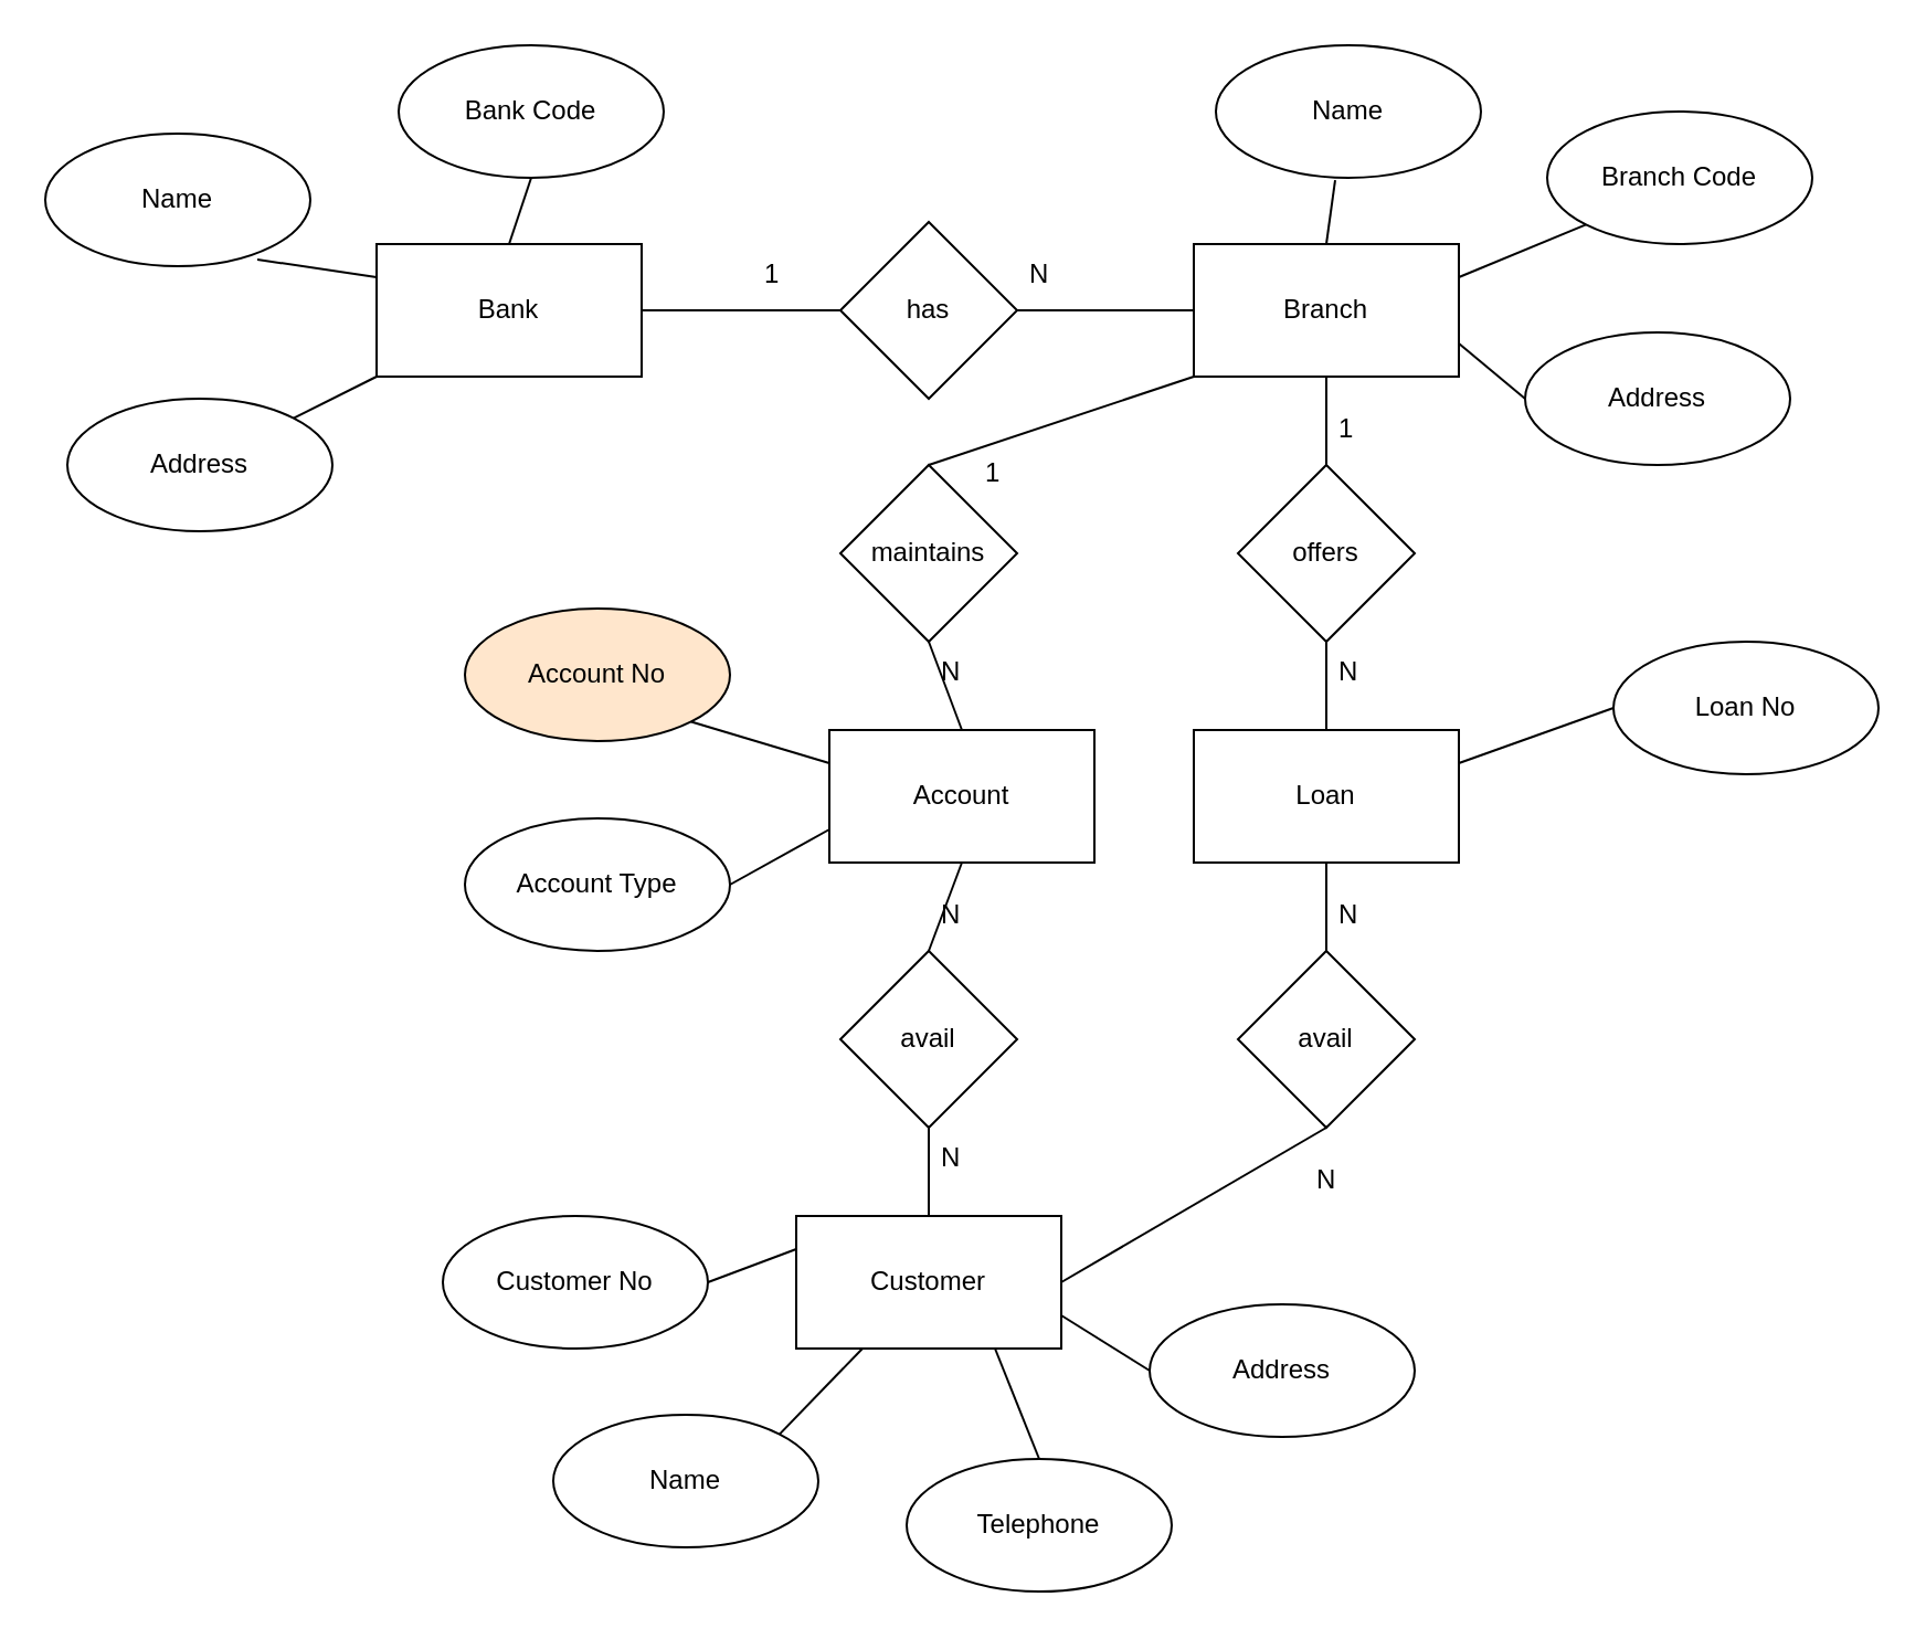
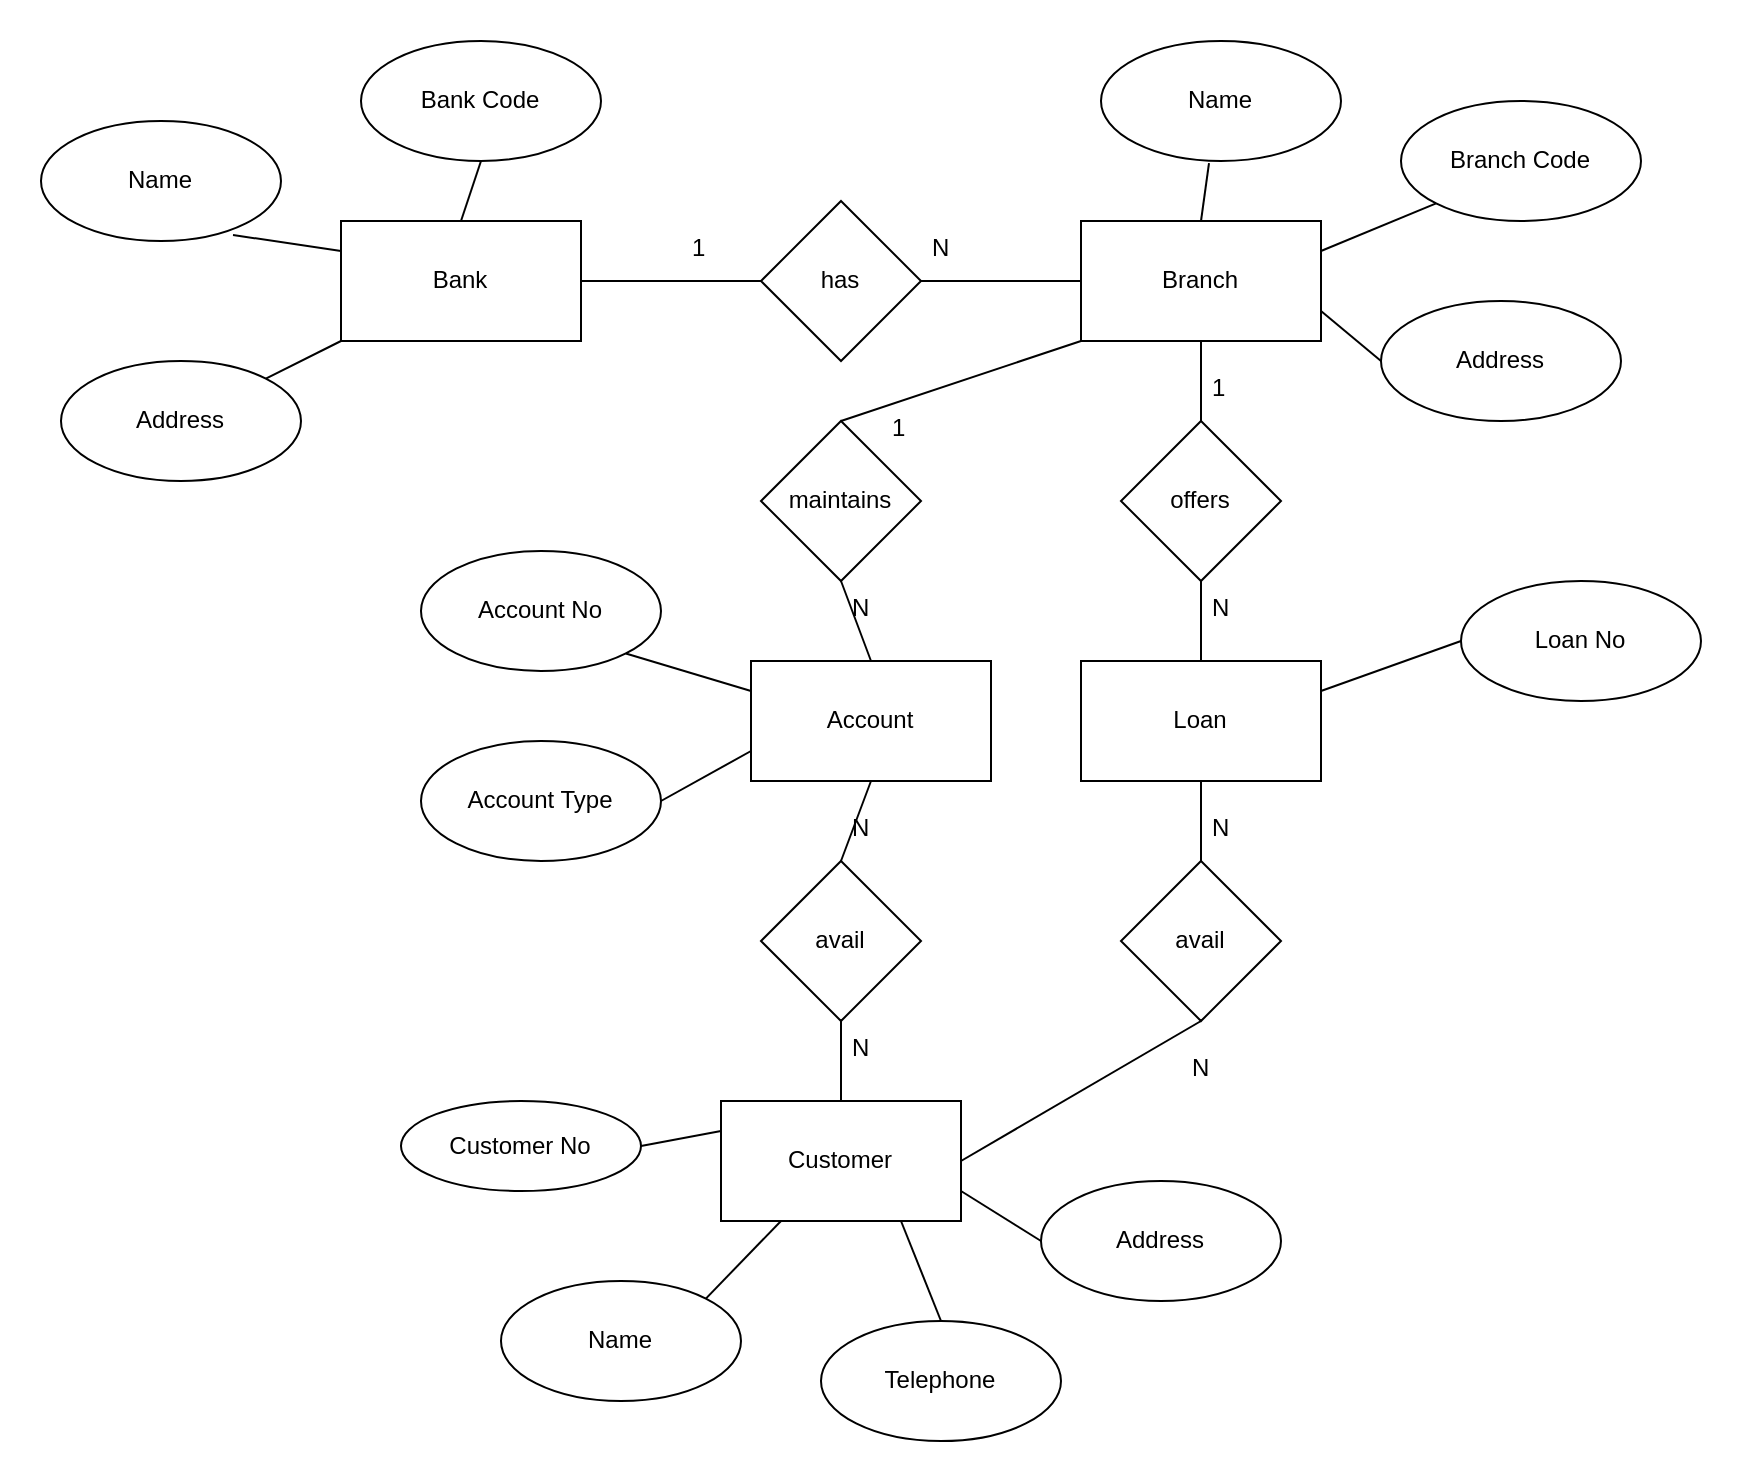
  <mxCell id="0" />
  <mxCell id="1" parent="0" />
  <mxCell id="2" value="Bank" style="rounded=0;whiteSpace=wrap;html=1;" vertex="1" parent="1"><mxGeometry x="170" y="110" width="120" height="60" as="geometry" /></mxCell>
  <mxCell id="3" value="Branch" style="rounded=0;whiteSpace=wrap;html=1;" vertex="1" parent="1"><mxGeometry x="540" y="110" width="120" height="60" as="geometry" /></mxCell>
  <mxCell id="4" value="has" style="rhombus;whiteSpace=wrap;html=1;" vertex="1" parent="1"><mxGeometry x="380" y="100" width="80" height="80" as="geometry" /></mxCell>
  <mxCell id="5" value="" style="endArrow=none;html=1;rounded=0;exitX=1;exitY=0.5;exitDx=0;exitDy=0;entryX=0;entryY=0.5;entryDx=0;entryDy=0;" edge="1" parent="1" source="2" target="4"><mxGeometry width="50" height="50" relative="1" as="geometry"><mxPoint x="330" y="190" as="sourcePoint" /><mxPoint x="380" y="140" as="targetPoint" /></mxGeometry></mxCell>
  <mxCell id="6" value="" style="endArrow=none;html=1;rounded=0;entryX=0;entryY=0.5;entryDx=0;entryDy=0;exitX=1;exitY=0.5;exitDx=0;exitDy=0;" edge="1" parent="1" source="4" target="3"><mxGeometry width="50" height="50" relative="1" as="geometry"><mxPoint x="700" y="400" as="sourcePoint" /><mxPoint x="750" y="350" as="targetPoint" /></mxGeometry></mxCell>
  <mxCell id="7" value="offers" style="rhombus;whiteSpace=wrap;html=1;" vertex="1" parent="1"><mxGeometry x="560" y="210" width="80" height="80" as="geometry" /></mxCell>
  <mxCell id="8" value="Loan" style="rounded=0;whiteSpace=wrap;html=1;" vertex="1" parent="1"><mxGeometry x="540" y="330" width="120" height="60" as="geometry" /></mxCell>
  <mxCell id="9" value="" style="endArrow=none;html=1;rounded=0;entryX=0.5;entryY=1;entryDx=0;entryDy=0;exitX=0.5;exitY=0;exitDx=0;exitDy=0;" edge="1" parent="1" source="7" target="3"><mxGeometry width="50" height="50" relative="1" as="geometry"><mxPoint x="530" y="210" as="sourcePoint" /><mxPoint x="510" y="260" as="targetPoint" /></mxGeometry></mxCell>
  <mxCell id="10" value="" style="endArrow=none;html=1;rounded=0;entryX=0.5;entryY=1;entryDx=0;entryDy=0;exitX=0.5;exitY=0;exitDx=0;exitDy=0;" edge="1" parent="1" source="8" target="7"><mxGeometry width="50" height="50" relative="1" as="geometry"><mxPoint x="460" y="310" as="sourcePoint" /><mxPoint x="510" y="260" as="targetPoint" /></mxGeometry></mxCell>
  <mxCell id="11" value="maintains" style="rhombus;whiteSpace=wrap;html=1;" vertex="1" parent="1"><mxGeometry x="380" y="210" width="80" height="80" as="geometry" /></mxCell>
  <mxCell id="12" value="Account" style="rounded=0;whiteSpace=wrap;html=1;" vertex="1" parent="1"><mxGeometry x="375" y="330" width="120" height="60" as="geometry" /></mxCell>
  <mxCell id="13" value="" style="endArrow=none;html=1;rounded=0;entryX=0;entryY=1;entryDx=0;entryDy=0;exitX=0.5;exitY=0;exitDx=0;exitDy=0;" edge="1" parent="1" source="11" target="3"><mxGeometry width="50" height="50" relative="1" as="geometry"><mxPoint x="460" y="310" as="sourcePoint" /><mxPoint x="510" y="260" as="targetPoint" /></mxGeometry></mxCell>
  <mxCell id="14" value="" style="endArrow=none;html=1;rounded=0;entryX=0.5;entryY=1;entryDx=0;entryDy=0;exitX=0.5;exitY=0;exitDx=0;exitDy=0;" edge="1" parent="1" source="12" target="11"><mxGeometry width="50" height="50" relative="1" as="geometry"><mxPoint x="460" y="310" as="sourcePoint" /><mxPoint x="510" y="260" as="targetPoint" /></mxGeometry></mxCell>
  <mxCell id="15" value="Customer" style="rounded=0;whiteSpace=wrap;html=1;" vertex="1" parent="1"><mxGeometry x="360" y="550" width="120" height="60" as="geometry" /></mxCell>
  <mxCell id="16" value="avail" style="rhombus;whiteSpace=wrap;html=1;" vertex="1" parent="1"><mxGeometry x="380" y="430" width="80" height="80" as="geometry" /></mxCell>
  <mxCell id="17" value="" style="endArrow=none;html=1;rounded=0;entryX=0.5;entryY=1;entryDx=0;entryDy=0;exitX=0.5;exitY=0;exitDx=0;exitDy=0;" edge="1" parent="1" source="16" target="12"><mxGeometry width="50" height="50" relative="1" as="geometry"><mxPoint x="700" y="410" as="sourcePoint" /><mxPoint x="750" y="360" as="targetPoint" /></mxGeometry></mxCell>
  <mxCell id="18" value="" style="endArrow=none;html=1;rounded=0;entryX=0.5;entryY=1;entryDx=0;entryDy=0;exitX=0.5;exitY=0;exitDx=0;exitDy=0;" edge="1" parent="1" source="15" target="16"><mxGeometry width="50" height="50" relative="1" as="geometry"><mxPoint x="700" y="410" as="sourcePoint" /><mxPoint x="750" y="360" as="targetPoint" /></mxGeometry></mxCell>
  <mxCell id="19" value="avail" style="rhombus;whiteSpace=wrap;html=1;" vertex="1" parent="1"><mxGeometry x="560" y="430" width="80" height="80" as="geometry" /></mxCell>
  <mxCell id="20" value="" style="endArrow=none;html=1;rounded=0;entryX=0.5;entryY=1;entryDx=0;entryDy=0;exitX=0.5;exitY=0;exitDx=0;exitDy=0;" edge="1" parent="1" source="19" target="8"><mxGeometry width="50" height="50" relative="1" as="geometry"><mxPoint x="700" y="410" as="sourcePoint" /><mxPoint x="750" y="360" as="targetPoint" /></mxGeometry></mxCell>
  <mxCell id="21" value="" style="endArrow=none;html=1;rounded=0;entryX=0.5;entryY=1;entryDx=0;entryDy=0;exitX=1;exitY=0.5;exitDx=0;exitDy=0;" edge="1" parent="1" source="15" target="19"><mxGeometry width="50" height="50" relative="1" as="geometry"><mxPoint x="700" y="410" as="sourcePoint" /><mxPoint x="750" y="360" as="targetPoint" /></mxGeometry></mxCell>
  <mxCell id="22" value="1" style="text;strokeColor=none;fillColor=none;spacingLeft=4;spacingRight=4;overflow=hidden;rotatable=0;points=[[0,0.5],[1,0.5]];portConstraint=eastwest;fontSize=12;" vertex="1" parent="1"><mxGeometry x="340" y="110" width="40" height="30" as="geometry" /></mxCell>
  <mxCell id="23" value="N" style="text;strokeColor=none;fillColor=none;spacingLeft=4;spacingRight=4;overflow=hidden;rotatable=0;points=[[0,0.5],[1,0.5]];portConstraint=eastwest;fontSize=12;" vertex="1" parent="1"><mxGeometry x="460" y="110" width="40" height="30" as="geometry" /></mxCell>
  <mxCell id="24" value="1" style="text;strokeColor=none;fillColor=none;spacingLeft=4;spacingRight=4;overflow=hidden;rotatable=0;points=[[0,0.5],[1,0.5]];portConstraint=eastwest;fontSize=12;" vertex="1" parent="1"><mxGeometry x="600" y="180" width="40" height="30" as="geometry" /></mxCell>
  <mxCell id="25" value="N" style="text;strokeColor=none;fillColor=none;spacingLeft=4;spacingRight=4;overflow=hidden;rotatable=0;points=[[0,0.5],[1,0.5]];portConstraint=eastwest;fontSize=12;" vertex="1" parent="1"><mxGeometry x="600" y="290" width="40" height="30" as="geometry" /></mxCell>
  <mxCell id="26" value="N" style="text;strokeColor=none;fillColor=none;spacingLeft=4;spacingRight=4;overflow=hidden;rotatable=0;points=[[0,0.5],[1,0.5]];portConstraint=eastwest;fontSize=12;" vertex="1" parent="1"><mxGeometry x="420" y="290" width="40" height="30" as="geometry" /></mxCell>
  <mxCell id="27" value="1" style="text;strokeColor=none;fillColor=none;spacingLeft=4;spacingRight=4;overflow=hidden;rotatable=0;points=[[0,0.5],[1,0.5]];portConstraint=eastwest;fontSize=12;" vertex="1" parent="1"><mxGeometry x="440" y="200" width="40" height="30" as="geometry" /></mxCell>
  <mxCell id="28" value="N" style="text;strokeColor=none;fillColor=none;spacingLeft=4;spacingRight=4;overflow=hidden;rotatable=0;points=[[0,0.5],[1,0.5]];portConstraint=eastwest;fontSize=12;" vertex="1" parent="1"><mxGeometry x="420" y="400" width="40" height="30" as="geometry" /></mxCell>
  <mxCell id="29" value="N" style="text;strokeColor=none;fillColor=none;spacingLeft=4;spacingRight=4;overflow=hidden;rotatable=0;points=[[0,0.5],[1,0.5]];portConstraint=eastwest;fontSize=12;" vertex="1" parent="1"><mxGeometry x="600" y="400" width="40" height="30" as="geometry" /></mxCell>
  <mxCell id="30" value="N" style="text;strokeColor=none;fillColor=none;spacingLeft=4;spacingRight=4;overflow=hidden;rotatable=0;points=[[0,0.5],[1,0.5]];portConstraint=eastwest;fontSize=12;" vertex="1" parent="1"><mxGeometry x="420" y="510" width="40" height="30" as="geometry" /></mxCell>
  <mxCell id="31" value="N" style="text;strokeColor=none;fillColor=none;spacingLeft=4;spacingRight=4;overflow=hidden;rotatable=0;points=[[0,0.5],[1,0.5]];portConstraint=eastwest;fontSize=12;" vertex="1" parent="1"><mxGeometry x="590" y="520" width="40" height="30" as="geometry" /></mxCell>
  <mxCell id="32" value="Loan No" style="ellipse;whiteSpace=wrap;html=1;" vertex="1" parent="1"><mxGeometry x="730" y="290" width="120" height="60" as="geometry" /></mxCell>
  <mxCell id="33" value="Branch Code" style="ellipse;whiteSpace=wrap;html=1;" vertex="1" parent="1"><mxGeometry x="700" y="50" width="120" height="60" as="geometry" /></mxCell>
  <mxCell id="34" value="Name" style="ellipse;whiteSpace=wrap;html=1;" vertex="1" parent="1"><mxGeometry x="20" y="60" width="120" height="60" as="geometry" /></mxCell>
  <mxCell id="35" value="Bank Code" style="ellipse;whiteSpace=wrap;html=1;" vertex="1" parent="1"><mxGeometry x="180" y="20" width="120" height="60" as="geometry" /></mxCell>
- <mxCell id="36" value="Account No" style="ellipse;whiteSpace=wrap;html=1;fillColor=#ffe6cc;" vertex="1" parent="1"><mxGeometry x="210" y="275" width="120" height="60" as="geometry" /></mxCell>
+ <mxCell id="36" value="Account No" style="ellipse;whiteSpace=wrap;html=1;" vertex="1" parent="1"><mxGeometry x="210" y="275" width="120" height="60" as="geometry" /></mxCell>
  <mxCell id="37" value="Account Type" style="ellipse;whiteSpace=wrap;html=1;" vertex="1" parent="1"><mxGeometry x="210" y="370" width="120" height="60" as="geometry" /></mxCell>
- <mxCell id="38" value="Customer No" style="ellipse;whiteSpace=wrap;html=1;" vertex="1" parent="1"><mxGeometry x="200" y="550" width="120" height="60" as="geometry" /></mxCell>
+ <mxCell id="38" value="Customer No" style="ellipse;whiteSpace=wrap;html=1;" vertex="1" parent="1"><mxGeometry x="200" y="550" width="120" height="45" as="geometry" /></mxCell>
  <mxCell id="39" value="Address" style="ellipse;whiteSpace=wrap;html=1;" vertex="1" parent="1"><mxGeometry x="520" y="590" width="120" height="60" as="geometry" /></mxCell>
  <mxCell id="40" value="Name" style="ellipse;whiteSpace=wrap;html=1;" vertex="1" parent="1"><mxGeometry x="250" y="640" width="120" height="60" as="geometry" /></mxCell>
  <mxCell id="41" value="Telephone" style="ellipse;whiteSpace=wrap;html=1;" vertex="1" parent="1"><mxGeometry x="410" y="660" width="120" height="60" as="geometry" /></mxCell>
  <mxCell id="42" value="Address" style="ellipse;whiteSpace=wrap;html=1;" vertex="1" parent="1"><mxGeometry x="30" y="180" width="120" height="60" as="geometry" /></mxCell>
  <mxCell id="43" value="Name" style="ellipse;whiteSpace=wrap;html=1;" vertex="1" parent="1"><mxGeometry x="550" y="20" width="120" height="60" as="geometry" /></mxCell>
  <mxCell id="44" value="Address" style="ellipse;whiteSpace=wrap;html=1;" vertex="1" parent="1"><mxGeometry x="690" y="150" width="120" height="60" as="geometry" /></mxCell>
  <mxCell id="45" value="" style="endArrow=none;html=1;rounded=0;entryX=0.8;entryY=0.95;entryDx=0;entryDy=0;entryPerimeter=0;exitX=0;exitY=0.25;exitDx=0;exitDy=0;" edge="1" parent="1" source="2" target="34"><mxGeometry width="50" height="50" relative="1" as="geometry"><mxPoint x="700" y="410" as="sourcePoint" /><mxPoint x="750" y="360" as="targetPoint" /></mxGeometry></mxCell>
  <mxCell id="46" value="" style="endArrow=none;html=1;rounded=0;entryX=1;entryY=0;entryDx=0;entryDy=0;exitX=0;exitY=1;exitDx=0;exitDy=0;" edge="1" parent="1" source="2" target="42"><mxGeometry width="50" height="50" relative="1" as="geometry"><mxPoint x="700" y="410" as="sourcePoint" /><mxPoint x="750" y="360" as="targetPoint" /></mxGeometry></mxCell>
  <mxCell id="47" value="" style="endArrow=none;html=1;rounded=0;entryX=0.5;entryY=1;entryDx=0;entryDy=0;exitX=0.5;exitY=0;exitDx=0;exitDy=0;" edge="1" parent="1" source="2" target="35"><mxGeometry width="50" height="50" relative="1" as="geometry"><mxPoint x="700" y="410" as="sourcePoint" /><mxPoint x="750" y="360" as="targetPoint" /></mxGeometry></mxCell>
  <mxCell id="48" value="" style="endArrow=none;html=1;rounded=0;entryX=0.45;entryY=1.017;entryDx=0;entryDy=0;entryPerimeter=0;exitX=0.5;exitY=0;exitDx=0;exitDy=0;" edge="1" parent="1" source="3" target="43"><mxGeometry width="50" height="50" relative="1" as="geometry"><mxPoint x="700" y="410" as="sourcePoint" /><mxPoint x="750" y="360" as="targetPoint" /></mxGeometry></mxCell>
  <mxCell id="49" value="" style="endArrow=none;html=1;rounded=0;entryX=0;entryY=1;entryDx=0;entryDy=0;exitX=1;exitY=0.25;exitDx=0;exitDy=0;" edge="1" parent="1" source="3" target="33"><mxGeometry width="50" height="50" relative="1" as="geometry"><mxPoint x="700" y="410" as="sourcePoint" /><mxPoint x="750" y="360" as="targetPoint" /></mxGeometry></mxCell>
  <mxCell id="50" value="" style="endArrow=none;html=1;rounded=0;entryX=0;entryY=0.5;entryDx=0;entryDy=0;exitX=1;exitY=0.75;exitDx=0;exitDy=0;" edge="1" parent="1" source="3" target="44"><mxGeometry width="50" height="50" relative="1" as="geometry"><mxPoint x="700" y="410" as="sourcePoint" /><mxPoint x="750" y="360" as="targetPoint" /></mxGeometry></mxCell>
  <mxCell id="51" value="" style="endArrow=none;html=1;rounded=0;entryX=0;entryY=0.5;entryDx=0;entryDy=0;exitX=1;exitY=0.25;exitDx=0;exitDy=0;" edge="1" parent="1" source="8" target="32"><mxGeometry width="50" height="50" relative="1" as="geometry"><mxPoint x="700" y="410" as="sourcePoint" /><mxPoint x="750" y="360" as="targetPoint" /></mxGeometry></mxCell>
  <mxCell id="52" value="" style="endArrow=none;html=1;rounded=0;entryX=1;entryY=1;entryDx=0;entryDy=0;exitX=0;exitY=0.25;exitDx=0;exitDy=0;" edge="1" parent="1" source="12" target="36"><mxGeometry width="50" height="50" relative="1" as="geometry"><mxPoint x="700" y="410" as="sourcePoint" /><mxPoint x="750" y="360" as="targetPoint" /></mxGeometry></mxCell>
  <mxCell id="53" value="" style="endArrow=none;html=1;rounded=0;entryX=1;entryY=0.5;entryDx=0;entryDy=0;exitX=0;exitY=0.75;exitDx=0;exitDy=0;" edge="1" parent="1" source="12" target="37"><mxGeometry width="50" height="50" relative="1" as="geometry"><mxPoint x="700" y="410" as="sourcePoint" /><mxPoint x="750" y="360" as="targetPoint" /></mxGeometry></mxCell>
  <mxCell id="54" value="" style="endArrow=none;html=1;rounded=0;entryX=1;entryY=0.5;entryDx=0;entryDy=0;exitX=0;exitY=0.25;exitDx=0;exitDy=0;" edge="1" parent="1" source="15" target="38"><mxGeometry width="50" height="50" relative="1" as="geometry"><mxPoint x="700" y="410" as="sourcePoint" /><mxPoint x="750" y="360" as="targetPoint" /></mxGeometry></mxCell>
  <mxCell id="55" value="" style="endArrow=none;html=1;rounded=0;entryX=1;entryY=0;entryDx=0;entryDy=0;exitX=0.25;exitY=1;exitDx=0;exitDy=0;" edge="1" parent="1" source="15" target="40"><mxGeometry width="50" height="50" relative="1" as="geometry"><mxPoint x="700" y="410" as="sourcePoint" /><mxPoint x="750" y="360" as="targetPoint" /></mxGeometry></mxCell>
  <mxCell id="56" value="" style="endArrow=none;html=1;rounded=0;exitX=0.5;exitY=0;exitDx=0;exitDy=0;entryX=0.75;entryY=1;entryDx=0;entryDy=0;" edge="1" parent="1" source="41" target="15"><mxGeometry width="50" height="50" relative="1" as="geometry"><mxPoint x="700" y="410" as="sourcePoint" /><mxPoint x="750" y="360" as="targetPoint" /></mxGeometry></mxCell>
  <mxCell id="57" value="" style="endArrow=none;html=1;rounded=0;entryX=0;entryY=0.5;entryDx=0;entryDy=0;exitX=1;exitY=0.75;exitDx=0;exitDy=0;" edge="1" parent="1" source="15" target="39"><mxGeometry width="50" height="50" relative="1" as="geometry"><mxPoint x="700" y="410" as="sourcePoint" /><mxPoint x="750" y="360" as="targetPoint" /></mxGeometry></mxCell>
